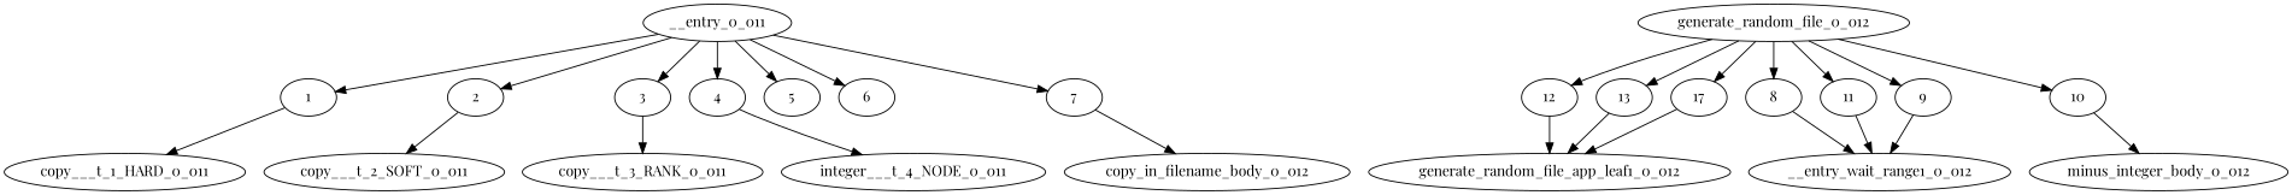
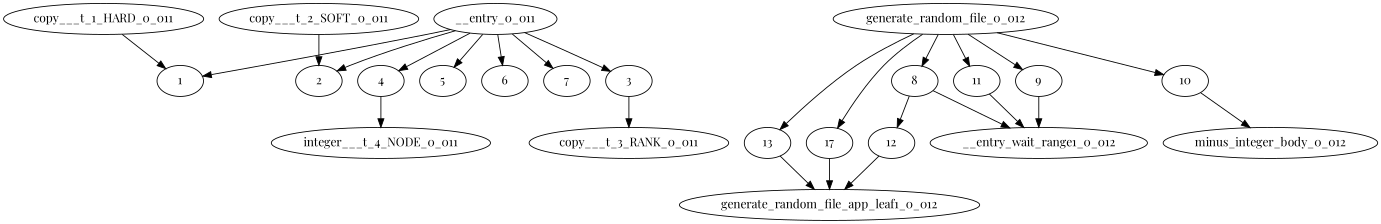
  digraph {
    fontname="Playfair Display"
    node [fontname="Playfair Display"]
    edge [fontname="Playfair Display"]
    __entry_0_011
    1
    2
    3
    4
    5
    6
    7
    copy___t_1_HARD_0_011
    copy___t_2_SOFT_0_011
    copy___t_3_RANK_0_011
    n12 [label=integer___t_4_NODE_0_011]
-   copy_in_filename_body_0_012
    generate_random_file_0_012
    12
    13
    n17 [label=17]
    8
    10
    11
    9
    generate_random_file_app_leaf1_0_012
    __entry_wait_range1_0_012
    minus_integer_body_0_012
    __entry_0_011 -> 1
    __entry_0_011 -> 2
    __entry_0_011 -> 3
    __entry_0_011 -> 4
    __entry_0_011 -> 5
    __entry_0_011 -> 6
    __entry_0_011 -> 7
-   1 -> copy___t_1_HARD_0_011
-   2 -> copy___t_2_SOFT_0_011
+   copy___t_1_HARD_0_011 -> 1
+   copy___t_2_SOFT_0_011 -> 2
    3 -> copy___t_3_RANK_0_011
    4 -> n12
-   7 -> copy_in_filename_body_0_012
-   generate_random_file_0_012 -> 12
+   8 -> 12
    generate_random_file_0_012 -> 13
    generate_random_file_0_012 -> n17
    generate_random_file_0_012 -> 8
    generate_random_file_0_012 -> 10
    generate_random_file_0_012 -> 11
    generate_random_file_0_012 -> 9
    12 -> generate_random_file_app_leaf1_0_012
    13 -> generate_random_file_app_leaf1_0_012
    n17 -> generate_random_file_app_leaf1_0_012
    8 -> __entry_wait_range1_0_012
    10 -> minus_integer_body_0_012
    11 -> __entry_wait_range1_0_012
    9 -> __entry_wait_range1_0_012
  }
